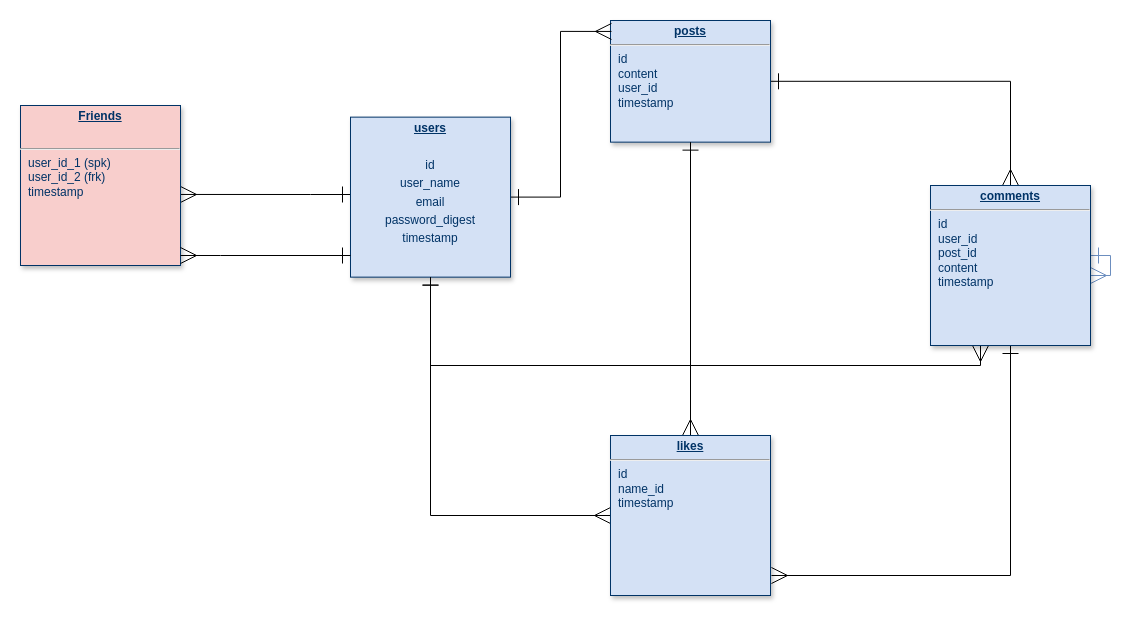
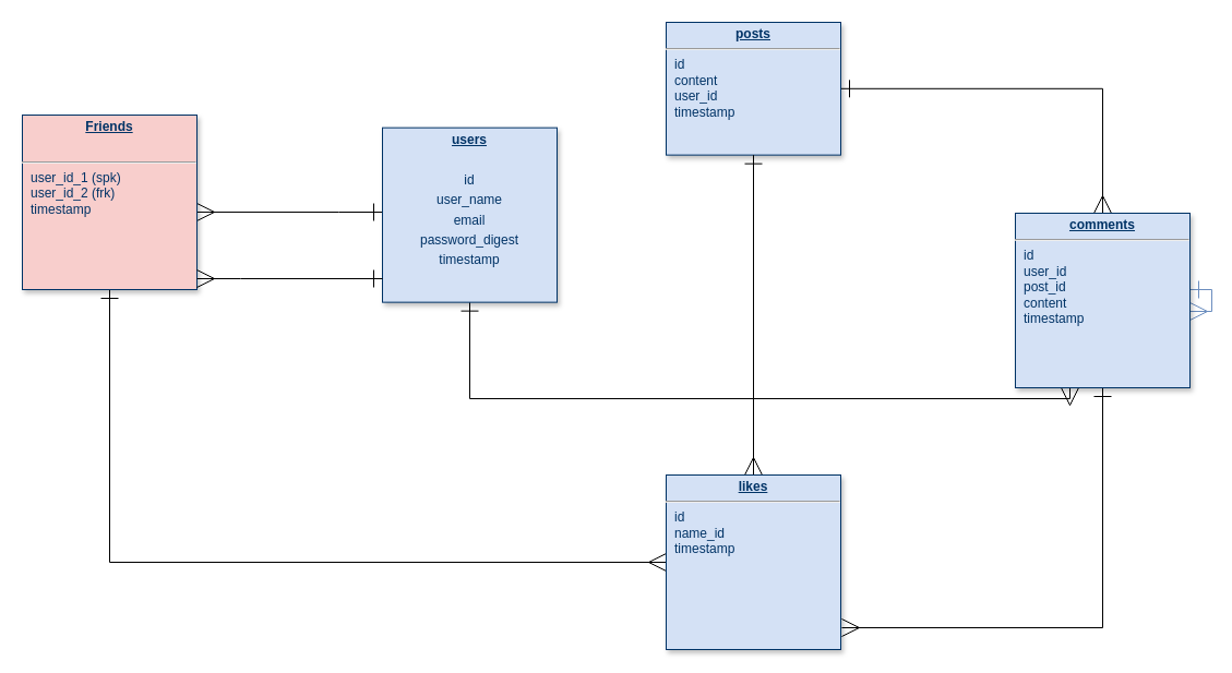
  <mxCell id="0" />
  <mxCell id="1" parent="0" />
  <mxCell id="2" style="edgeStyle=orthogonalEdgeStyle;rounded=0;orthogonalLoop=1;jettySize=auto;html=1;startArrow=ERone;startFill=0;endArrow=ERmany;endFill=0;endSize=14;startSize=14;entryX=0.5;entryY=0;entryDx=0;entryDy=0;" edge="1" parent="1" source="3" target="7"><mxGeometry relative="1" as="geometry"><mxPoint x="1010" y="175" as="targetPoint" /></mxGeometry></mxCell>
  <mxCell id="3" value="&lt;p style=&quot;margin: 0px ; margin-top: 4px ; text-align: center ; text-decoration: underline&quot;&gt;&lt;b&gt;posts&lt;/b&gt;&lt;/p&gt;&lt;hr&gt;&lt;p style=&quot;margin: 0px ; margin-left: 8px&quot;&gt;id&lt;/p&gt;&lt;p style=&quot;margin: 0px ; margin-left: 8px&quot;&gt;content&lt;/p&gt;&lt;p style=&quot;margin: 0px ; margin-left: 8px&quot;&gt;user_id&lt;/p&gt;&lt;p style=&quot;margin: 0px ; margin-left: 8px&quot;&gt;timestamp&lt;/p&gt;" style="verticalAlign=top;align=left;overflow=fill;fontSize=12;fontFamily=Helvetica;html=1;strokeColor=#003366;shadow=1;fillColor=#D4E1F5;fontColor=#003366" parent="1" vertex="1"><mxGeometry x="610" y="20" width="160" height="121.64" as="geometry" /></mxCell>
  <mxCell id="4" style="edgeStyle=orthogonalEdgeStyle;rounded=0;orthogonalLoop=1;jettySize=auto;html=1;entryX=0.5;entryY=1;entryDx=0;entryDy=0;startArrow=ERmany;startFill=0;endArrow=ERone;endFill=0;startSize=14;endSize=14;" edge="1" parent="1" source="7" target="10"><mxGeometry relative="1" as="geometry"><Array as="points"><mxPoint x="980" y="365" /><mxPoint x="430" y="365" /></Array></mxGeometry></mxCell>
  <mxCell id="5" style="edgeStyle=orthogonalEdgeStyle;rounded=0;orthogonalLoop=1;jettySize=auto;html=1;entryX=1.006;entryY=0.875;entryDx=0;entryDy=0;entryPerimeter=0;startArrow=ERone;startFill=0;endArrow=ERmany;endFill=0;startSize=14;endSize=14;" edge="1" parent="1" source="7" target="13"><mxGeometry relative="1" as="geometry"><Array as="points"><mxPoint x="1010" y="575" /></Array></mxGeometry></mxCell>
  <mxCell id="6" style="edgeStyle=orthogonalEdgeStyle;rounded=0;orthogonalLoop=1;jettySize=auto;html=1;startArrow=ERone;startFill=0;endArrow=ERmany;endFill=0;startSize=14;endSize=14;fillColor=#dae8fc;strokeColor=#6c8ebf;" edge="1" parent="1" source="7" target="7"><mxGeometry relative="1" as="geometry"><mxPoint x="1330" y="505" as="targetPoint" /></mxGeometry></mxCell>
- <mxCell id="7" value="&lt;p style=&quot;margin: 0px ; margin-top: 4px ; text-align: center ; text-decoration: underline&quot;&gt;&lt;b&gt;comments&lt;/b&gt;&lt;/p&gt;&lt;hr&gt;&lt;p style=&quot;margin: 0px ; margin-left: 8px&quot;&gt;id&lt;/p&gt;&lt;p style=&quot;margin: 0px ; margin-left: 8px&quot;&gt;user_id&lt;/p&gt;&lt;p style=&quot;margin: 0px ; margin-left: 8px&quot;&gt;&lt;span&gt;post_id&lt;/span&gt;&lt;br&gt;&lt;/p&gt;&lt;p style=&quot;margin: 0px ; margin-left: 8px&quot;&gt;content&lt;/p&gt;&lt;p style=&quot;margin: 0px ; margin-left: 8px&quot;&gt;timestamp&lt;/p&gt;&lt;p style=&quot;margin: 0px ; margin-left: 8px&quot;&gt;&lt;br&gt;&lt;/p&gt;" style="verticalAlign=top;align=left;overflow=fill;fontSize=12;fontFamily=Helvetica;html=1;strokeColor=#003366;shadow=1;fillColor=#D4E1F5;fontColor=#003366" parent="1" vertex="1"><mxGeometry x="930" y="185" width="160" height="160" as="geometry" /></mxCell>
- <mxCell id="8" style="edgeStyle=orthogonalEdgeStyle;rounded=0;orthogonalLoop=1;jettySize=auto;html=1;entryX=0.006;entryY=0.09;entryDx=0;entryDy=0;entryPerimeter=0;startArrow=ERone;startFill=0;endArrow=ERmany;endFill=0;endSize=14;startSize=14;" edge="1" parent="1" source="10" target="3"><mxGeometry relative="1" as="geometry" /></mxCell>
+ <mxCell id="7" value="&lt;p style=&quot;margin: 0px ; margin-top: 4px ; text-align: center ; text-decoration: underline&quot;&gt;&lt;b&gt;comments&lt;/b&gt;&lt;/p&gt;&lt;hr&gt;&lt;p style=&quot;margin: 0px ; margin-left: 8px&quot;&gt;id&lt;/p&gt;&lt;p style=&quot;margin: 0px ; margin-left: 8px&quot;&gt;user_id&lt;/p&gt;&lt;p style=&quot;margin: 0px ; margin-left: 8px&quot;&gt;&lt;span&gt;post_id&lt;/span&gt;&lt;br&gt;&lt;/p&gt;&lt;p style=&quot;margin: 0px ; margin-left: 8px&quot;&gt;content&lt;/p&gt;&lt;p style=&quot;margin: 0px ; margin-left: 8px&quot;&gt;timestamp&lt;/p&gt;&lt;p style=&quot;margin: 0px ; margin-left: 8px&quot;&gt;&lt;br&gt;&lt;/p&gt;" style="verticalAlign=top;align=left;overflow=fill;fontSize=12;fontFamily=Helvetica;html=1;strokeColor=#003366;shadow=1;fillColor=#D4E1F5;fontColor=#003366" parent="1" vertex="1"><mxGeometry x="930" y="195" width="160" height="160" as="geometry" /></mxCell>
  <mxCell id="9" style="edgeStyle=orthogonalEdgeStyle;rounded=0;orthogonalLoop=1;jettySize=auto;html=1;entryX=1;entryY=0.556;entryDx=0;entryDy=0;entryPerimeter=0;startArrow=ERone;startFill=0;endArrow=ERmany;endFill=0;startSize=14;endSize=14;" edge="1" parent="1" source="10" target="14"><mxGeometry relative="1" as="geometry"><Array as="points"><mxPoint y="194" x="310" /><mxPoint y="194" x="310" /></Array></mxGeometry></mxCell>
  <mxCell id="10" value="&lt;p style=&quot;margin: 0px ; margin-top: 4px ; text-align: center ; text-decoration: underline&quot;&gt;&lt;b&gt;users&lt;/b&gt;&lt;/p&gt;&lt;p style=&quot;margin: 0px ; margin-top: 4px ; text-align: center ; text-decoration: underline&quot;&gt;&lt;br&gt;&lt;/p&gt;&lt;p style=&quot;margin: 4px 0px 0px ; text-align: center&quot;&gt;id&lt;/p&gt;&lt;p style=&quot;margin: 4px 0px 0px ; text-align: center&quot;&gt;user_name&lt;/p&gt;&lt;p style=&quot;margin: 4px 0px 0px ; text-align: center&quot;&gt;&lt;span&gt;email&lt;/span&gt;&lt;br&gt;&lt;/p&gt;&lt;p style=&quot;margin: 4px 0px 0px ; text-align: center&quot;&gt;&lt;span&gt;password_digest&lt;/span&gt;&lt;br&gt;&lt;/p&gt;&lt;p style=&quot;margin: 4px 0px 0px ; text-align: center&quot;&gt;timestamp&lt;/p&gt;&lt;p style=&quot;margin: 4px 0px 0px ; text-align: center&quot;&gt;&lt;br&gt;&lt;/p&gt;&lt;p style=&quot;margin: 0px ; margin-top: 4px ; text-align: center ; text-decoration: underline&quot;&gt;&lt;br&gt;&lt;/p&gt;" style="verticalAlign=top;align=left;overflow=fill;fontSize=12;fontFamily=Helvetica;html=1;strokeColor=#003366;shadow=1;fillColor=#D4E1F5;fontColor=#003366" parent="1" vertex="1"><mxGeometry x="350" y="116.64" width="160" height="160" as="geometry" /></mxCell>
- <mxCell id="11" style="edgeStyle=orthogonalEdgeStyle;rounded=0;orthogonalLoop=1;jettySize=auto;html=1;startArrow=ERmany;startFill=0;endArrow=ERone;endFill=0;startSize=14;endSize=14;" edge="1" parent="1" source="13" target="10"><mxGeometry relative="1" as="geometry" /></mxCell>
+ <mxCell id="11" style="edgeStyle=orthogonalEdgeStyle;rounded=0;orthogonalLoop=1;jettySize=auto;html=1;startArrow=ERmany;startFill=0;endArrow=ERone;endFill=0;startSize=14;endSize=14;" edge="1" parent="1" source="13" target="14"><mxGeometry relative="1" as="geometry" /></mxCell>
  <mxCell id="12" style="edgeStyle=orthogonalEdgeStyle;rounded=0;orthogonalLoop=1;jettySize=auto;html=1;entryX=0.5;entryY=1;entryDx=0;entryDy=0;startArrow=ERmany;startFill=0;endArrow=ERone;endFill=0;startSize=14;endSize=14;" edge="1" parent="1" source="13" target="3"><mxGeometry relative="1" as="geometry" /></mxCell>
  <mxCell id="13" value="&lt;p style=&quot;margin: 0px ; margin-top: 4px ; text-align: center ; text-decoration: underline&quot;&gt;&lt;b&gt;likes&lt;/b&gt;&lt;/p&gt;&lt;hr&gt;&lt;p style=&quot;margin: 0px ; margin-left: 8px&quot;&gt;id&lt;/p&gt;&lt;p style=&quot;margin: 0px ; margin-left: 8px&quot;&gt;name_id&lt;/p&gt;&lt;p style=&quot;margin: 0px ; margin-left: 8px&quot;&gt;&lt;span&gt;timestamp&lt;/span&gt;&lt;br&gt;&lt;/p&gt;&lt;p style=&quot;margin: 0px ; margin-left: 8px&quot;&gt;&lt;br&gt;&lt;/p&gt;" style="verticalAlign=top;align=left;overflow=fill;fontSize=12;fontFamily=Helvetica;html=1;strokeColor=#003366;shadow=1;fillColor=#D4E1F5;fontColor=#003366" vertex="1" parent="1"><mxGeometry x="610" y="435" width="160" height="160" as="geometry" /></mxCell>
  <mxCell id="14" value="&lt;p style=&quot;margin: 0px ; margin-top: 4px ; text-align: center ; text-decoration: underline&quot;&gt;&lt;b&gt;Friends&lt;/b&gt;&lt;/p&gt;&lt;p style=&quot;margin: 0px ; margin-top: 4px ; text-align: center ; text-decoration: underline&quot;&gt;&lt;b&gt;&lt;br&gt;&lt;/b&gt;&lt;/p&gt;&lt;hr&gt;&lt;p style=&quot;margin: 0px ; margin-left: 8px&quot;&gt;user_id_1 (spk)&lt;/p&gt;&lt;p style=&quot;margin: 0px ; margin-left: 8px&quot;&gt;user_id_2 (frk)&lt;/p&gt;&lt;p style=&quot;margin: 0px ; margin-left: 8px&quot;&gt;timestamp&lt;/p&gt;&lt;p style=&quot;margin: 0px ; margin-left: 8px&quot;&gt;&lt;br&gt;&lt;/p&gt;&lt;p style=&quot;margin: 0px ; margin-left: 8px&quot;&gt;&lt;br&gt;&lt;/p&gt;&lt;p style=&quot;margin: 0px ; margin-left: 8px&quot;&gt;&lt;br&gt;&lt;/p&gt;&lt;p style=&quot;margin: 0px ; margin-left: 8px&quot;&gt;&lt;br&gt;&lt;/p&gt;&lt;p style=&quot;margin: 0px ; margin-left: 8px&quot;&gt;&lt;br&gt;&lt;/p&gt;&lt;p style=&quot;margin: 0px ; margin-left: 8px&quot;&gt;&lt;br&gt;&lt;/p&gt;&lt;p style=&quot;margin: 0px ; margin-left: 8px&quot;&gt;&lt;br&gt;&lt;/p&gt;&lt;p style=&quot;margin: 0px ; margin-left: 8px&quot;&gt;&lt;br&gt;&lt;/p&gt;" style="verticalAlign=top;align=left;overflow=fill;fontSize=12;fontFamily=Helvetica;html=1;strokeColor=#003366;shadow=1;fillColor=#f8cecc;fontColor=#003366;" vertex="1" parent="1"><mxGeometry x="20" y="105" width="160" height="160" as="geometry" /></mxCell>
  <mxCell id="15" style="edgeStyle=orthogonalEdgeStyle;rounded=0;orthogonalLoop=1;jettySize=auto;html=1;startArrow=ERone;startFill=0;endArrow=ERmany;endFill=0;startSize=14;endSize=14;" edge="1" parent="1" target="14"><mxGeometry relative="1" as="geometry"><mxPoint x="350" y="255" as="sourcePoint" /><mxPoint x="190" y="255" as="targetPoint" /><Array as="points"><mxPoint x="220" y="255" /><mxPoint x="220" y="255" /></Array></mxGeometry></mxCell>
